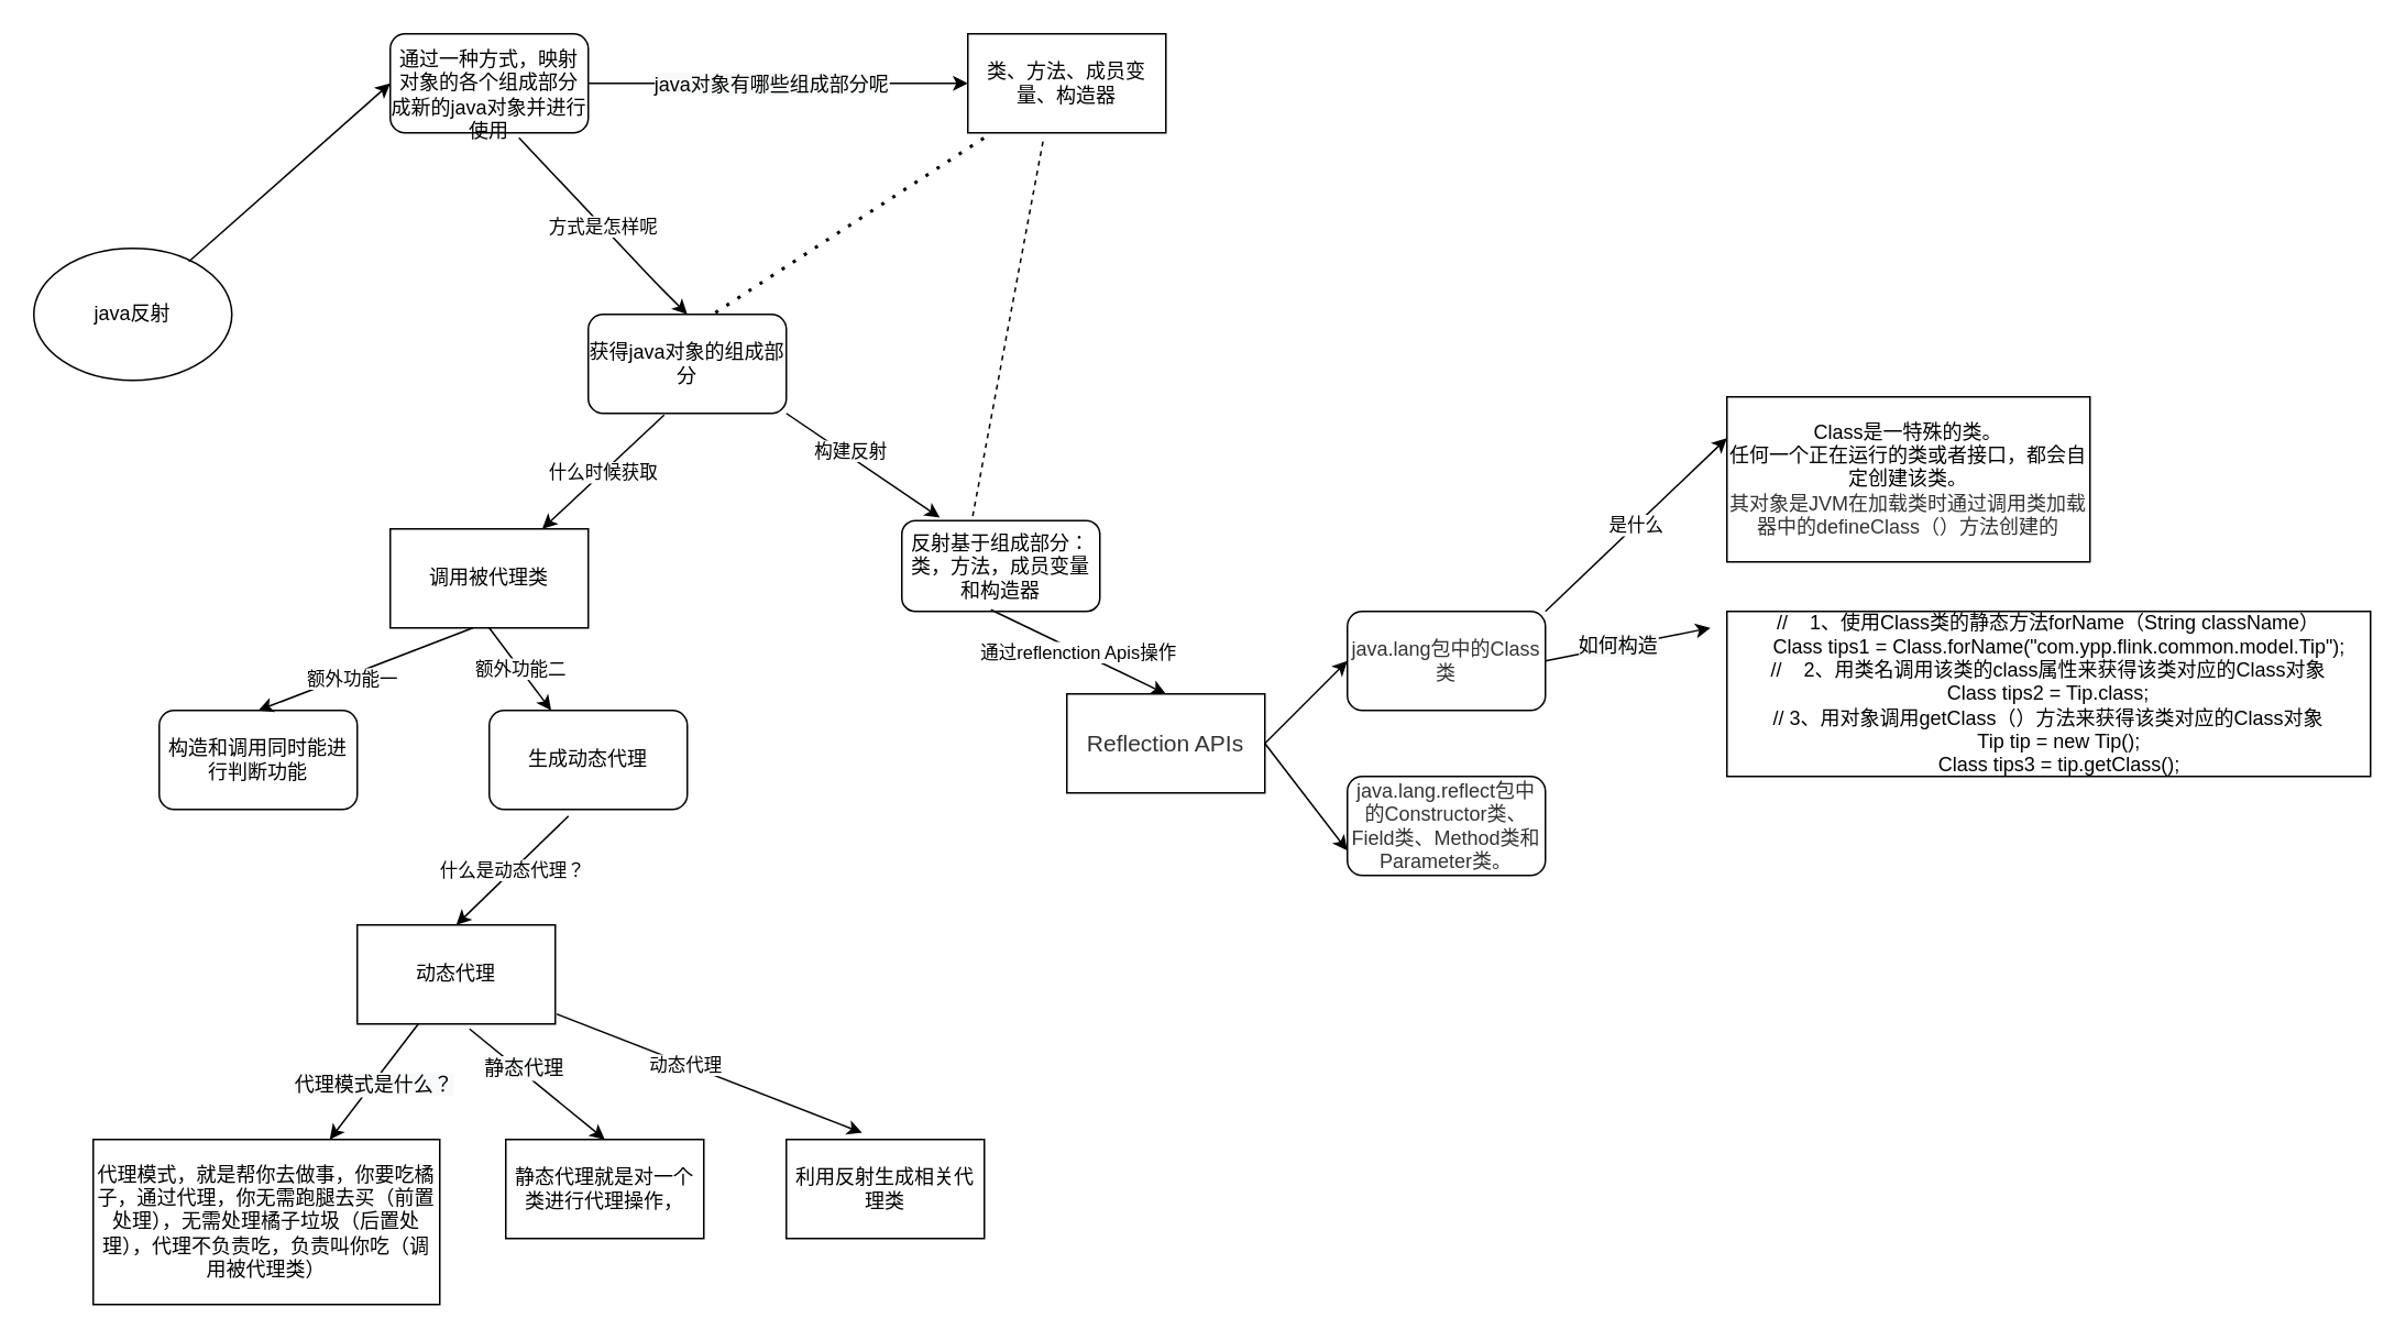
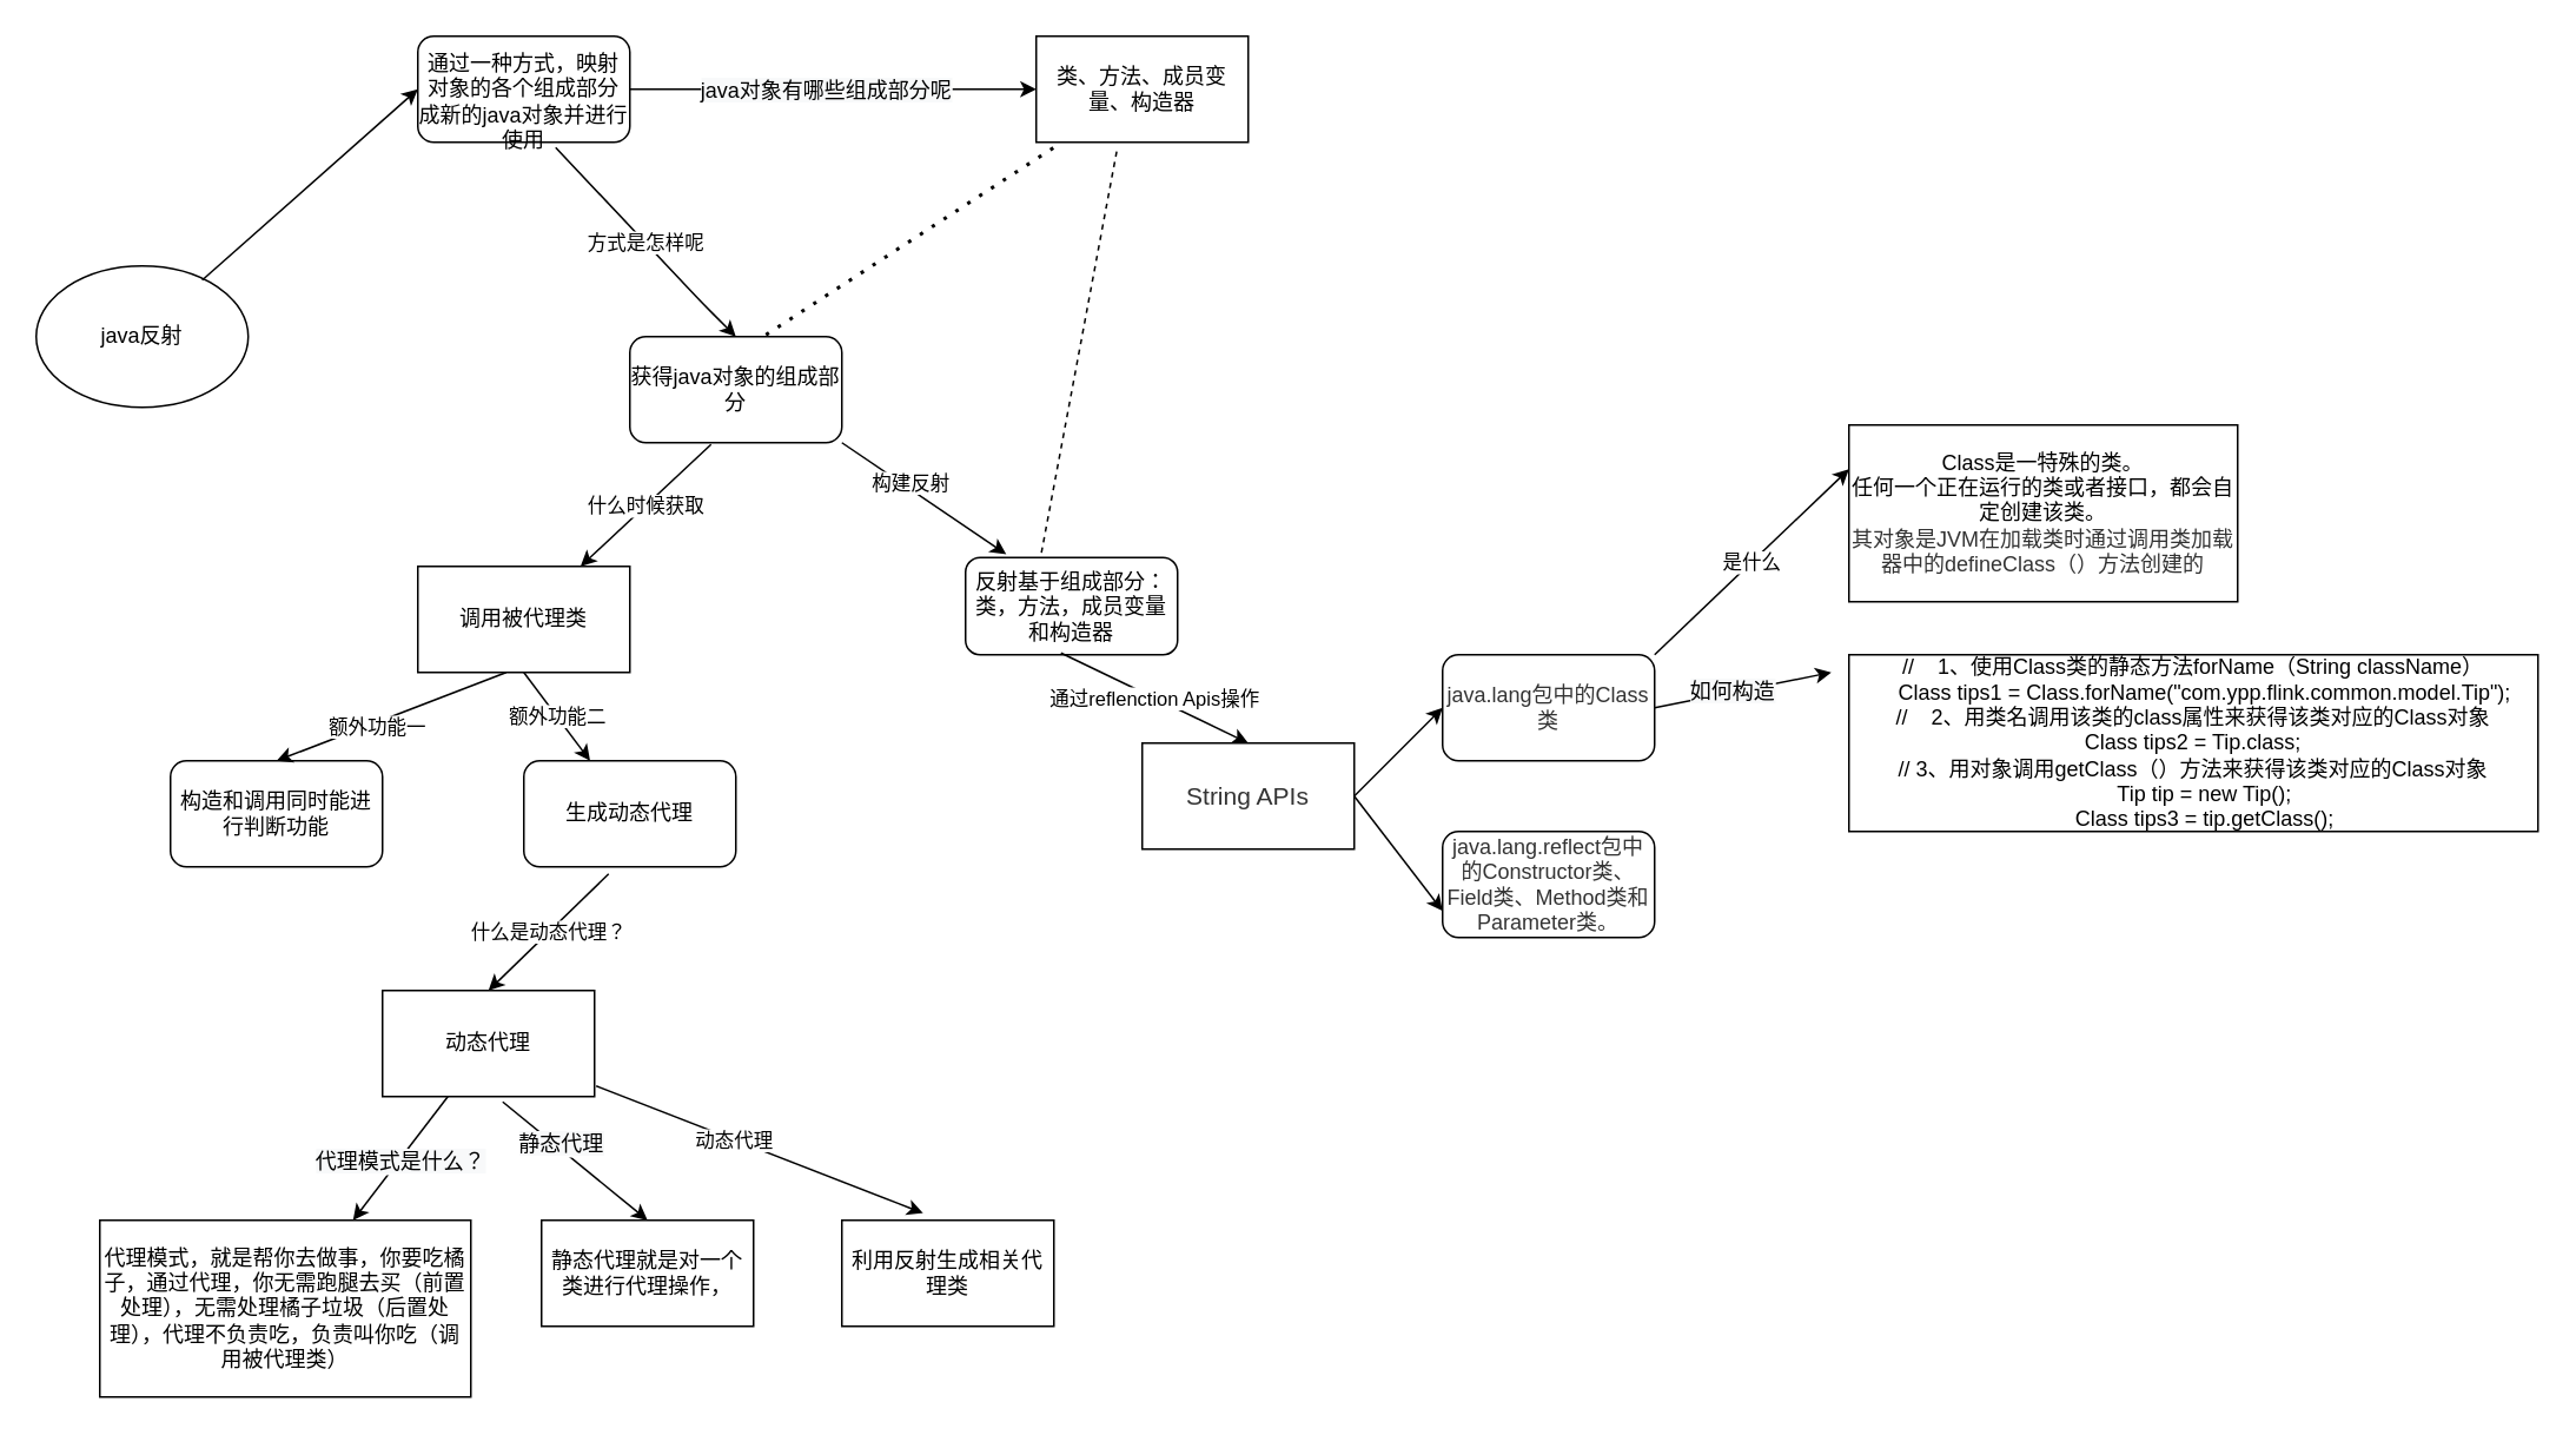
  <mxCell id="0" />
  <mxCell id="1" parent="0" />
  <mxCell id="2" value="java反射" style="ellipse;whiteSpace=wrap;html=1;" vertex="1" parent="1"><mxGeometry x="20" y="150" width="120" height="80" as="geometry" /></mxCell>
  <mxCell id="3" value="" style="endArrow=classic;html=1;exitX=0.783;exitY=0.1;exitDx=0;exitDy=0;exitPerimeter=0;" edge="1" parent="1" source="2"><mxGeometry width="50" height="50" relative="1" as="geometry"><mxPoint x="116" y="210" as="sourcePoint" /><mxPoint x="236" y="50" as="targetPoint" /></mxGeometry></mxCell>
  <mxCell id="4" value="&lt;br&gt;通过一种方式，映射对象的各个组成部分成新的java对象并进行使用" style="rounded=1;whiteSpace=wrap;html=1;" vertex="1" parent="1"><mxGeometry x="236" y="20" width="120" height="60" as="geometry" /></mxCell>
  <mxCell id="5" value="类、方法、成员变量、构造器" style="rounded=0;whiteSpace=wrap;html=1;" vertex="1" parent="1"><mxGeometry x="586" y="20" width="120" height="60" as="geometry" /></mxCell>
  <mxCell id="6" value="" style="endArrow=classic;html=1;exitX=1;exitY=0.5;exitDx=0;exitDy=0;entryX=0;entryY=0.5;entryDx=0;entryDy=0;" edge="1" parent="1" source="4" target="5"><mxGeometry width="50" height="50" relative="1" as="geometry"><mxPoint x="256" y="170" as="sourcePoint" /><mxPoint x="506" y="40" as="targetPoint" /></mxGeometry></mxCell>
  <mxCell id="7" value="&lt;span style=&quot;font-size: 12px ; background-color: rgb(248 , 249 , 250)&quot;&gt;java对象有哪些组成部分呢&lt;/span&gt;" style="edgeLabel;html=1;align=center;verticalAlign=middle;resizable=0;points=[];" vertex="1" connectable="0" parent="6"><mxGeometry x="-0.262" y="-1" relative="1" as="geometry"><mxPoint x="25" y="-1" as="offset" /></mxGeometry></mxCell>
  <mxCell id="8" value="方式是怎样呢" style="endArrow=classic;html=1;exitX=0.65;exitY=1.05;exitDx=0;exitDy=0;exitPerimeter=0;entryX=0.5;entryY=0;entryDx=0;entryDy=0;" edge="1" parent="1" source="4" target="9"><mxGeometry width="50" height="50" relative="1" as="geometry"><mxPoint x="446" y="170" as="sourcePoint" /><mxPoint x="416" y="140" as="targetPoint" /><Array as="points"><mxPoint x="396" y="170" /></Array></mxGeometry></mxCell>
  <mxCell id="9" value="获得java对象的组成部分" style="rounded=1;whiteSpace=wrap;html=1;" vertex="1" parent="1"><mxGeometry x="356" y="190" width="120" height="60" as="geometry" /></mxCell>
  <mxCell id="10" value="" style="endArrow=none;dashed=1;html=1;dashPattern=1 3;strokeWidth=2;exitX=0.642;exitY=-0.017;exitDx=0;exitDy=0;exitPerimeter=0;entryX=0.083;entryY=1.05;entryDx=0;entryDy=0;entryPerimeter=0;" edge="1" parent="1" source="9" target="5"><mxGeometry width="50" height="50" relative="1" as="geometry"><mxPoint x="446" y="170" as="sourcePoint" /><mxPoint x="600" y="130" as="targetPoint" /></mxGeometry></mxCell>
  <mxCell id="11" value="调用被代理类" style="rounded=0;whiteSpace=wrap;html=1;" vertex="1" parent="1"><mxGeometry x="236" y="320" width="120" height="60" as="geometry" /></mxCell>
  <mxCell id="12" value="什么时候获取" style="endArrow=classic;html=1;exitX=0.383;exitY=1.017;exitDx=0;exitDy=0;exitPerimeter=0;" edge="1" parent="1" source="9" target="11"><mxGeometry width="50" height="50" relative="1" as="geometry"><mxPoint x="446" y="280" as="sourcePoint" /><mxPoint x="496" y="230" as="targetPoint" /></mxGeometry></mxCell>
  <mxCell id="13" value="构造和调用同时能进行判断功能" style="rounded=1;whiteSpace=wrap;html=1;" vertex="1" parent="1"><mxGeometry x="96" y="430" width="120" height="60" as="geometry" /></mxCell>
  <mxCell id="14" value="" style="endArrow=classic;html=1;exitX=0.417;exitY=1;exitDx=0;exitDy=0;exitPerimeter=0;entryX=0.5;entryY=0;entryDx=0;entryDy=0;" edge="1" parent="1" source="11" target="13"><mxGeometry width="50" height="50" relative="1" as="geometry"><mxPoint x="446" y="430" as="sourcePoint" /><mxPoint x="496" y="380" as="targetPoint" /></mxGeometry></mxCell>
  <mxCell id="15" value="额外功能一" style="edgeLabel;html=1;align=center;verticalAlign=middle;resizable=0;points=[];" vertex="1" connectable="0" parent="14"><mxGeometry x="0.148" y="2" relative="1" as="geometry"><mxPoint as="offset" /></mxGeometry></mxCell>
  <mxCell id="16" value="生成动态代理" style="rounded=1;whiteSpace=wrap;html=1;" vertex="1" parent="1"><mxGeometry x="296" y="430" width="120" height="60" as="geometry" /></mxCell>
  <mxCell id="17" value="" style="endArrow=classic;html=1;exitX=0.5;exitY=1;exitDx=0;exitDy=0;" edge="1" parent="1" source="11" target="16"><mxGeometry width="50" height="50" relative="1" as="geometry"><mxPoint x="446" y="490" as="sourcePoint" /><mxPoint x="496" y="440" as="targetPoint" /></mxGeometry></mxCell>
  <mxCell id="18" value="额外功能二" style="edgeLabel;html=1;align=center;verticalAlign=middle;resizable=0;points=[];" vertex="1" connectable="0" parent="17"><mxGeometry x="0.005" relative="1" as="geometry"><mxPoint as="offset" /></mxGeometry></mxCell>
  <mxCell id="19" value="动态代理" style="rounded=0;whiteSpace=wrap;html=1;" vertex="1" parent="1"><mxGeometry x="216" y="560" width="120" height="60" as="geometry" /></mxCell>
  <mxCell id="20" value="什么是动态代理？" style="endArrow=classic;html=1;exitX=0.4;exitY=1.067;exitDx=0;exitDy=0;exitPerimeter=0;entryX=0.5;entryY=0;entryDx=0;entryDy=0;" edge="1" parent="1" source="16" target="19"><mxGeometry width="50" height="50" relative="1" as="geometry"><mxPoint x="496" y="610" as="sourcePoint" /><mxPoint x="546" y="560" as="targetPoint" /></mxGeometry></mxCell>
  <mxCell id="21" value="代理模式，就是帮你去做事，你要吃橘子，通过代理，你无需跑腿去买（前置处理），无需处理橘子垃圾（后置处理），代理不负责吃，负责叫你吃（调用被代理类）" style="rounded=0;whiteSpace=wrap;html=1;" vertex="1" parent="1"><mxGeometry x="56" y="690" width="210" height="100" as="geometry" /></mxCell>
  <mxCell id="22" value="" style="endArrow=classic;html=1;" edge="1" parent="1" source="19" target="21"><mxGeometry width="50" height="50" relative="1" as="geometry"><mxPoint x="446" y="640" as="sourcePoint" /><mxPoint x="496" y="590" as="targetPoint" /></mxGeometry></mxCell>
  <mxCell id="23" value="&lt;span style=&quot;font-size: 12px ; background-color: rgb(248 , 249 , 250)&quot;&gt;代理模式是什么？&lt;/span&gt;" style="edgeLabel;html=1;align=center;verticalAlign=middle;resizable=0;points=[];" vertex="1" connectable="0" parent="22"><mxGeometry x="0.052" relative="1" as="geometry"><mxPoint as="offset" /></mxGeometry></mxCell>
  <mxCell id="24" value="静态代理就是对一个类进行代理操作，" style="rounded=0;whiteSpace=wrap;html=1;" vertex="1" parent="1"><mxGeometry x="306" y="690" width="120" height="60" as="geometry" /></mxCell>
  <mxCell id="25" value="" style="endArrow=classic;html=1;exitX=0.567;exitY=1.05;exitDx=0;exitDy=0;exitPerimeter=0;entryX=0.5;entryY=0;entryDx=0;entryDy=0;" edge="1" parent="1" source="19" target="24"><mxGeometry width="50" height="50" relative="1" as="geometry"><mxPoint x="446" y="600" as="sourcePoint" /><mxPoint x="496" y="550" as="targetPoint" /></mxGeometry></mxCell>
  <mxCell id="26" value="&lt;span style=&quot;font-size: 12px ; background-color: rgb(248 , 249 , 250)&quot;&gt;静态代理&lt;/span&gt;" style="edgeLabel;html=1;align=center;verticalAlign=middle;resizable=0;points=[];" vertex="1" connectable="0" parent="25"><mxGeometry x="-0.245" y="2" relative="1" as="geometry"><mxPoint as="offset" /></mxGeometry></mxCell>
  <mxCell id="27" value="利用反射生成相关代理类" style="rounded=0;whiteSpace=wrap;html=1;" vertex="1" parent="1"><mxGeometry x="476" y="690" width="120" height="60" as="geometry" /></mxCell>
  <mxCell id="28" value="" style="endArrow=classic;html=1;exitX=1.008;exitY=0.9;exitDx=0;exitDy=0;exitPerimeter=0;entryX=0.383;entryY=-0.067;entryDx=0;entryDy=0;entryPerimeter=0;" edge="1" parent="1" source="19" target="27"><mxGeometry width="50" height="50" relative="1" as="geometry"><mxPoint x="336" y="650" as="sourcePoint" /><mxPoint x="386" y="600" as="targetPoint" /></mxGeometry></mxCell>
  <mxCell id="29" value="动态代理" style="edgeLabel;html=1;align=center;verticalAlign=middle;resizable=0;points=[];" vertex="1" connectable="0" parent="28"><mxGeometry x="-0.167" relative="1" as="geometry"><mxPoint as="offset" /></mxGeometry></mxCell>
  <mxCell id="30" value="反射基于组成部分：类，方法，成员变量和构造器" style="rounded=1;whiteSpace=wrap;html=1;" vertex="1" parent="1"><mxGeometry x="546" y="315" width="120" height="55" as="geometry" /></mxCell>
  <mxCell id="31" value="" style="endArrow=classic;html=1;exitX=1;exitY=1;exitDx=0;exitDy=0;entryX=0.192;entryY=-0.033;entryDx=0;entryDy=0;entryPerimeter=0;" edge="1" parent="1" source="9" target="30"><mxGeometry width="50" height="50" relative="1" as="geometry"><mxPoint x="606" y="380" as="sourcePoint" /><mxPoint x="656" y="330" as="targetPoint" /></mxGeometry></mxCell>
  <mxCell id="32" value="构建反射" style="edgeLabel;html=1;align=center;verticalAlign=middle;resizable=0;points=[];" vertex="1" connectable="0" parent="31"><mxGeometry x="-0.196" y="3" relative="1" as="geometry"><mxPoint as="offset" /></mxGeometry></mxCell>
  <mxCell id="33" value="" style="endArrow=none;dashed=1;html=1;entryX=0.383;entryY=1.05;entryDx=0;entryDy=0;entryPerimeter=0;exitX=0.358;exitY=-0.05;exitDx=0;exitDy=0;exitPerimeter=0;" edge="1" parent="1" source="30" target="5"><mxGeometry width="50" height="50" relative="1" as="geometry"><mxPoint x="621" y="170" as="sourcePoint" /><mxPoint x="671" y="120" as="targetPoint" /></mxGeometry></mxCell>
- <mxCell id="34" value="&lt;span style=&quot;color: rgb(51 , 51 , 51) ; font-family: &amp;#34;arial&amp;#34; , , sans-serif ; font-size: 14px ; text-indent: 28px ; background-color: rgb(255 , 255 , 255)&quot;&gt;Reflection APIs&lt;/span&gt;" style="rounded=0;whiteSpace=wrap;html=1;" vertex="1" parent="1"><mxGeometry x="646" y="420" width="120" height="60" as="geometry" /></mxCell>
+ <mxCell id="34" value="&lt;span style=&quot;color: rgb(51 , 51 , 51) ; font-family: &amp;#34;arial&amp;#34; , , sans-serif ; font-size: 14px ; text-indent: 28px ; background-color: rgb(255 , 255 , 255)&quot;&gt;String APIs&lt;/span&gt;" style="rounded=0;whiteSpace=wrap;html=1;" vertex="1" parent="1"><mxGeometry x="646" y="420" width="120" height="60" as="geometry" /></mxCell>
  <mxCell id="35" value="通过reflenction Apis操作" style="endArrow=classic;html=1;exitX=0.45;exitY=0.982;exitDx=0;exitDy=0;exitPerimeter=0;entryX=0.5;entryY=0;entryDx=0;entryDy=0;" edge="1" parent="1" source="30" target="34"><mxGeometry width="50" height="50" relative="1" as="geometry"><mxPoint x="576" y="410" as="sourcePoint" /><mxPoint x="626" y="360" as="targetPoint" /></mxGeometry></mxCell>
  <mxCell id="36" value="&lt;span style=&quot;color: rgb(51 , 51 , 51) ; text-indent: 28px ; background-color: rgb(255 , 255 , 255)&quot;&gt;&lt;font style=&quot;font-size: 12px&quot;&gt;java.lang包中的Class类&lt;/font&gt;&lt;/span&gt;" style="rounded=1;whiteSpace=wrap;html=1;" vertex="1" parent="1"><mxGeometry x="816" y="370" width="120" height="60" as="geometry" /></mxCell>
  <mxCell id="37" value="&lt;span style=&quot;color: rgb(51 , 51 , 51) ; text-indent: 28px ; background-color: rgb(255 , 255 , 255)&quot;&gt;&lt;font style=&quot;font-size: 12px&quot;&gt;java.lang.reflect包中的Constructor类、Field类、Method类和Parameter类。&lt;/font&gt;&lt;/span&gt;" style="rounded=1;whiteSpace=wrap;html=1;" vertex="1" parent="1"><mxGeometry x="816" y="470" width="120" height="60" as="geometry" /></mxCell>
  <mxCell id="38" value="" style="endArrow=classic;html=1;entryX=0;entryY=0.5;entryDx=0;entryDy=0;exitX=1;exitY=0.5;exitDx=0;exitDy=0;" edge="1" parent="1" source="34" target="36"><mxGeometry width="50" height="50" relative="1" as="geometry"><mxPoint x="766" y="420" as="sourcePoint" /><mxPoint x="816" y="370" as="targetPoint" /></mxGeometry></mxCell>
  <mxCell id="39" value="" style="endArrow=classic;html=1;entryX=0;entryY=0.75;entryDx=0;entryDy=0;exitX=1;exitY=0.5;exitDx=0;exitDy=0;" edge="1" parent="1" source="34" target="37"><mxGeometry width="50" height="50" relative="1" as="geometry"><mxPoint x="776" y="460" as="sourcePoint" /><mxPoint x="826" y="410" as="targetPoint" /></mxGeometry></mxCell>
  <mxCell id="40" value="Class是一特殊的类。&lt;br&gt;任何一个正在运行的类或者接口，都会自定创建该类。&lt;br&gt;&lt;span style=&quot;color: rgb(51 , 51 , 51) ; text-indent: 28px ; background-color: rgb(255 , 255 , 255)&quot;&gt;&lt;font style=&quot;font-size: 12px&quot;&gt;其对象是JVM在加载类时通过调用类加载器中的defineClass（）方法创建的&lt;/font&gt;&lt;/span&gt;" style="rounded=0;whiteSpace=wrap;html=1;" vertex="1" parent="1"><mxGeometry x="1046" y="240" width="220" height="100" as="geometry" /></mxCell>
  <mxCell id="41" value="是什么" style="endArrow=classic;html=1;exitX=1;exitY=0;exitDx=0;exitDy=0;entryX=0;entryY=0.25;entryDx=0;entryDy=0;" edge="1" parent="1" source="36" target="40"><mxGeometry width="50" height="50" relative="1" as="geometry"><mxPoint x="766" y="420" as="sourcePoint" /><mxPoint x="816" y="370" as="targetPoint" /></mxGeometry></mxCell>
  <mxCell id="42" value="&lt;div&gt;//&amp;nbsp; &amp;nbsp; 1、使用Class类的静态方法forName（String className）&lt;/div&gt;&lt;div&gt;&amp;nbsp; &amp;nbsp; Class tips1 = Class.forName(&quot;com.ypp.flink.common.model.Tip&quot;);&lt;/div&gt;&lt;div&gt;//&amp;nbsp; &amp;nbsp; 2、用类名调用该类的class属性来获得该类对应的Class对象&lt;/div&gt;&lt;div&gt;Class tips2 = Tip.class;&lt;/div&gt;&lt;div&gt;// 3、用对象调用getClass（）方法来获得该类对应的Class对象&lt;/div&gt;&lt;div&gt;&amp;nbsp; &amp;nbsp; Tip tip = new Tip();&lt;/div&gt;&lt;div&gt;&amp;nbsp; &amp;nbsp; Class tips3 = tip.getClass();&lt;/div&gt;" style="rounded=0;whiteSpace=wrap;html=1;" vertex="1" parent="1"><mxGeometry x="1046" y="370" width="390" height="100" as="geometry" /></mxCell>
  <mxCell id="43" value="" style="endArrow=classic;html=1;exitX=1;exitY=0.5;exitDx=0;exitDy=0;" edge="1" parent="1" source="36"><mxGeometry width="50" height="50" relative="1" as="geometry"><mxPoint x="966" y="370" as="sourcePoint" /><mxPoint x="1036" y="380" as="targetPoint" /></mxGeometry></mxCell>
  <mxCell id="44" value="&lt;span style=&quot;font-size: 12px ; background-color: rgb(248 , 249 , 250)&quot;&gt;如何构造&lt;/span&gt;" style="edgeLabel;html=1;align=center;verticalAlign=middle;resizable=0;points=[];" vertex="1" connectable="0" parent="43"><mxGeometry x="-0.115" y="1" relative="1" as="geometry"><mxPoint as="offset" /></mxGeometry></mxCell>
